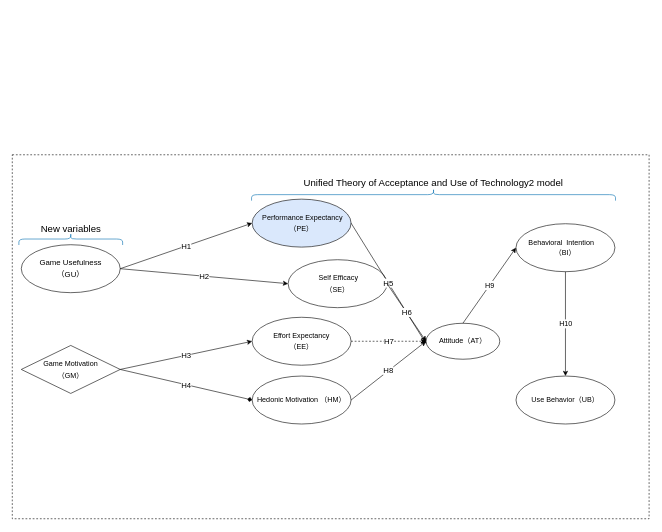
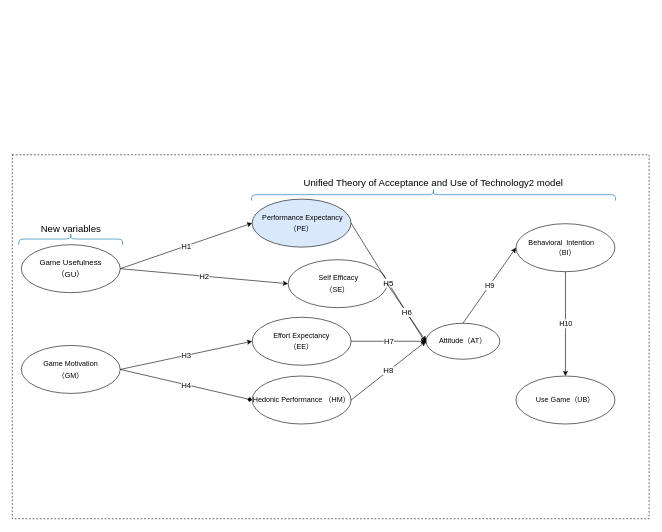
  <mxCell id="0" />
  <mxCell id="1" parent="0" />
  <mxCell id="2" value="" style="rounded=0;whiteSpace=wrap;html=1;fontSize=15;dashed=1;" parent="1" vertex="1"><mxGeometry x="20" y="257" width="1062" height="607" as="geometry" /></mxCell>
  <mxCell id="3" value="&lt;p style=&quot;line-height: 140%&quot;&gt;&lt;span style=&quot;font-size: 13px&quot;&gt;Game Usefulness&lt;/span&gt;&lt;br style=&quot;font-size: 13px&quot;&gt;&lt;span style=&quot;font-size: 13px&quot;&gt;（GU）&lt;/span&gt;&lt;/p&gt;" style="ellipse;whiteSpace=wrap;html=1;spacingBottom=0;fontSize=13;fontStyle=0;" parent="1" vertex="1"><mxGeometry x="35" y="407" width="165" height="80" as="geometry" /></mxCell>
- <mxCell id="4" value="&lt;p style=&quot;line-height: 140%&quot;&gt;&lt;span style=&quot;font-size: 12px&quot;&gt;Game Motivation&lt;/span&gt;&lt;br style=&quot;font-size: 12px&quot;&gt;&lt;span style=&quot;font-size: 12px&quot;&gt;（GM）&lt;/span&gt;&lt;br&gt;&lt;/p&gt;" style="rhombus;whiteSpace=wrap;html=1;spacingBottom=0;fontSize=13;fontStyle=0;" parent="1" vertex="1"><mxGeometry x="35" y="575" width="165" height="80" as="geometry" /></mxCell>
+ <mxCell id="4" value="&lt;p style=&quot;line-height: 140%&quot;&gt;&lt;span style=&quot;font-size: 12px&quot;&gt;Game Motivation&lt;/span&gt;&lt;br style=&quot;font-size: 12px&quot;&gt;&lt;span style=&quot;font-size: 12px&quot;&gt;（GM）&lt;/span&gt;&lt;br&gt;&lt;/p&gt;" style="ellipse;whiteSpace=wrap;html=1;spacingBottom=0;fontSize=13;fontStyle=0;" parent="1" vertex="1"><mxGeometry x="35" y="575" width="165" height="80" as="geometry" /></mxCell>
  <mxCell id="5" value="&lt;p style=&quot;line-height: 140%&quot;&gt;&lt;span style=&quot;font-size: 12px&quot;&gt;Attitude（AT）&lt;/span&gt;&lt;br&gt;&lt;/p&gt;" style="ellipse;whiteSpace=wrap;html=1;spacingBottom=0;fontSize=13;fontStyle=0;" parent="1" vertex="1"><mxGeometry x="710" y="538" width="123" height="60" as="geometry" /></mxCell>
  <mxCell id="6" value="&lt;p style=&quot;line-height: 140%&quot;&gt;&lt;span style=&quot;font-size: 12px&quot;&gt;&amp;nbsp;Performance Expectancy（PE）&lt;/span&gt;&lt;br&gt;&lt;/p&gt;" style="ellipse;whiteSpace=wrap;html=1;spacingBottom=0;fontSize=13;fontStyle=0;fillColor=#dae8fc;" parent="1" vertex="1"><mxGeometry x="420" y="331" width="165" height="80" as="geometry" /></mxCell>
  <mxCell id="7" value="&lt;p style=&quot;line-height: 140%&quot;&gt;&lt;span style=&quot;font-size: 12px&quot;&gt;&amp;nbsp;Self Efficacy&lt;/span&gt;&lt;br style=&quot;font-size: 12px&quot;&gt;&lt;span style=&quot;font-size: 12px&quot;&gt;（SE）&lt;/span&gt;&lt;br&gt;&lt;/p&gt;" style="ellipse;whiteSpace=wrap;html=1;spacingBottom=0;fontSize=13;fontStyle=0;" parent="1" vertex="1"><mxGeometry x="480" y="432" width="165" height="80" as="geometry" /></mxCell>
  <mxCell id="8" value="&lt;p style=&quot;line-height: 140%&quot;&gt;&lt;span style=&quot;font-size: 12px&quot;&gt;Effort Expectancy&lt;/span&gt;&lt;br style=&quot;font-size: 12px&quot;&gt;&lt;span style=&quot;font-size: 12px&quot;&gt;（EE）&lt;/span&gt;&lt;br&gt;&lt;/p&gt;" style="ellipse;whiteSpace=wrap;html=1;spacingBottom=0;fontSize=13;fontStyle=0;" parent="1" vertex="1"><mxGeometry x="420" y="528" width="165" height="80" as="geometry" /></mxCell>
- <mxCell id="9" value="&lt;p style=&quot;line-height: 140%&quot;&gt;&lt;span style=&quot;font-size: 12px&quot;&gt;Hedonic Motivation （HM）&lt;/span&gt;&lt;br&gt;&lt;/p&gt;" style="ellipse;whiteSpace=wrap;html=1;spacingBottom=0;fontSize=13;fontStyle=0;" parent="1" vertex="1"><mxGeometry x="420" y="626" width="165" height="80" as="geometry" /></mxCell>
+ <mxCell id="9" value="&lt;p style=&quot;line-height: 140%&quot;&gt;&lt;span style=&quot;font-size: 12px&quot;&gt;Hedonic Performance （HM）&lt;/span&gt;&lt;br&gt;&lt;/p&gt;" style="ellipse;whiteSpace=wrap;html=1;spacingBottom=0;fontSize=13;fontStyle=0;" parent="1" vertex="1"><mxGeometry x="420" y="626" width="165" height="80" as="geometry" /></mxCell>
  <mxCell id="10" value="H1" style="endArrow=classic;html=1;fontSize=13;exitX=1;exitY=0.5;exitDx=0;exitDy=0;entryX=0;entryY=0.5;entryDx=0;entryDy=0;" parent="1" source="3" target="6" edge="1"><mxGeometry width="50" height="50" relative="1" as="geometry"><mxPoint x="330" y="422" as="sourcePoint" /><mxPoint x="380" y="372" as="targetPoint" /></mxGeometry></mxCell>
  <mxCell id="11" value="H2" style="endArrow=classic;html=1;fontSize=13;entryX=0;entryY=0.5;entryDx=0;entryDy=0;exitX=1;exitY=0.5;exitDx=0;exitDy=0;" parent="1" source="3" target="7" edge="1"><mxGeometry width="50" height="50" relative="1" as="geometry"><mxPoint x="250" y="622" as="sourcePoint" /><mxPoint x="300" y="572" as="targetPoint" /></mxGeometry></mxCell>
  <mxCell id="12" value="H3" style="endArrow=classic;html=1;fontSize=13;exitX=1;exitY=0.5;exitDx=0;exitDy=0;entryX=0;entryY=0.5;entryDx=0;entryDy=0;" parent="1" source="4" target="8" edge="1"><mxGeometry width="50" height="50" relative="1" as="geometry"><mxPoint x="300" y="722" as="sourcePoint" /><mxPoint x="350" y="672" as="targetPoint" /></mxGeometry></mxCell>
  <mxCell id="13" value="H4" style="endArrow=diamond;html=1;fontSize=13;exitX=1;exitY=0.5;exitDx=0;exitDy=0;entryX=0;entryY=0.5;entryDx=0;entryDy=0;" parent="1" source="4" target="9" edge="1"><mxGeometry width="50" height="50" relative="1" as="geometry"><mxPoint x="210" y="578" as="sourcePoint" /><mxPoint x="430" y="482" as="targetPoint" /></mxGeometry></mxCell>
- <mxCell id="14" value="H7" style="endArrow=classic;html=1;fontSize=13;exitX=1;exitY=0.5;exitDx=0;exitDy=0;entryX=0;entryY=0.5;entryDx=0;entryDy=0;dashed=1;" parent="1" source="8" target="5" edge="1"><mxGeometry width="50" height="50" relative="1" as="geometry"><mxPoint x="600" y="772" as="sourcePoint" /><mxPoint x="680" y="612" as="targetPoint" /></mxGeometry></mxCell>
+ <mxCell id="14" value="H7" style="endArrow=classic;html=1;fontSize=13;exitX=1;exitY=0.5;exitDx=0;exitDy=0;entryX=0;entryY=0.5;entryDx=0;entryDy=0;" parent="1" source="8" target="5" edge="1"><mxGeometry width="50" height="50" relative="1" as="geometry"><mxPoint x="600" y="772" as="sourcePoint" /><mxPoint x="680" y="612" as="targetPoint" /></mxGeometry></mxCell>
  <mxCell id="15" value="H5" style="endArrow=classic;html=1;fontSize=13;exitX=1;exitY=0.5;exitDx=0;exitDy=0;" parent="1" source="6" edge="1"><mxGeometry width="50" height="50" relative="1" as="geometry"><mxPoint x="595" y="578" as="sourcePoint" /><mxPoint x="710" y="572" as="targetPoint" /></mxGeometry></mxCell>
  <mxCell id="16" value="H6" style="endArrow=classic;html=1;fontSize=13;exitX=1;exitY=0.5;exitDx=0;exitDy=0;entryX=0;entryY=0.5;entryDx=0;entryDy=0;" parent="1" source="7" target="5" edge="1"><mxGeometry width="50" height="50" relative="1" as="geometry"><mxPoint x="595" y="381" as="sourcePoint" /><mxPoint x="740" y="482" as="targetPoint" /></mxGeometry></mxCell>
  <mxCell id="17" value="H8" style="endArrow=classic;html=1;fontSize=13;exitX=1;exitY=0.5;exitDx=0;exitDy=0;entryX=0;entryY=0.5;entryDx=0;entryDy=0;" parent="1" source="9" target="5" edge="1"><mxGeometry width="50" height="50" relative="1" as="geometry"><mxPoint x="595" y="578" as="sourcePoint" /><mxPoint x="660" y="602" as="targetPoint" /></mxGeometry></mxCell>
  <mxCell id="18" value="&lt;p class=&quot;MDPI42tablebody&quot; style=&quot;line-height: normal&quot;&gt;&amp;nbsp;Behavioral&amp;nbsp; Intention&amp;nbsp; &amp;nbsp; &amp;nbsp; （BI）&lt;br&gt;&lt;/p&gt;" style="ellipse;whiteSpace=wrap;html=1;spacingBottom=0;fontSize=12;fontStyle=0;spacing=0;" parent="1" vertex="1"><mxGeometry x="860" y="372" width="165" height="80" as="geometry" /></mxCell>
- <mxCell id="19" value="&lt;p style=&quot;line-height: 140%&quot;&gt;&lt;span style=&quot;font-size: 12px&quot;&gt;Use Behavior（UB）&lt;/span&gt;&lt;br&gt;&lt;/p&gt;" style="ellipse;whiteSpace=wrap;html=1;spacingBottom=0;fontSize=13;fontStyle=0;" parent="1" vertex="1"><mxGeometry x="860" y="626" width="165" height="80" as="geometry" /></mxCell>
+ <mxCell id="19" value="&lt;p style=&quot;line-height: 140%&quot;&gt;&lt;span style=&quot;font-size: 12px&quot;&gt;Use Game（UB）&lt;/span&gt;&lt;br&gt;&lt;/p&gt;" style="ellipse;whiteSpace=wrap;html=1;spacingBottom=0;fontSize=13;fontStyle=0;" parent="1" vertex="1"><mxGeometry x="860" y="626" width="165" height="80" as="geometry" /></mxCell>
  <mxCell id="20" value="H9" style="endArrow=classic;html=1;fontSize=12;exitX=0.5;exitY=0;exitDx=0;exitDy=0;entryX=0;entryY=0.5;entryDx=0;entryDy=0;" parent="1" source="5" target="18" edge="1"><mxGeometry width="50" height="50" relative="1" as="geometry"><mxPoint x="790" y="462" as="sourcePoint" /><mxPoint x="840" y="412" as="targetPoint" /></mxGeometry></mxCell>
  <mxCell id="21" value="H10" style="endArrow=classic;html=1;fontSize=12;exitX=0.5;exitY=1;exitDx=0;exitDy=0;entryX=0.5;entryY=0;entryDx=0;entryDy=0;" parent="1" source="18" target="19" edge="1"><mxGeometry width="50" height="50" relative="1" as="geometry"><mxPoint x="760" y="412" as="sourcePoint" /><mxPoint x="940" y="622" as="targetPoint" /></mxGeometry></mxCell>
  <mxCell id="22" value="" style="shape=curlyBracket;whiteSpace=wrap;html=1;rounded=1;flipH=1;rotation=-90;fillColor=#1ba1e2;strokeColor=#006EAF;fontColor=#ffffff;" parent="1" vertex="1"><mxGeometry x="107.5" y="311" width="20" height="173" as="geometry" /></mxCell>
  <mxCell id="23" value="New variables" style="text;html=1;strokeColor=none;fillColor=none;align=center;verticalAlign=middle;whiteSpace=wrap;rounded=0;fontSize=16;" parent="1" vertex="1"><mxGeometry x="64.75" y="370" width="105.5" height="20" as="geometry" /></mxCell>
  <mxCell id="24" value="" style="shape=curlyBracket;whiteSpace=wrap;html=1;rounded=1;flipH=1;rotation=-90;fillColor=#1ba1e2;strokeColor=#006EAF;fontColor=#ffffff;" parent="1" vertex="1"><mxGeometry x="712.5" y="20" width="20" height="607" as="geometry" /></mxCell>
  <mxCell id="25" value="Unified Theory of Acceptance and Use of Technology2 model" style="text;html=1;strokeColor=none;fillColor=none;align=center;verticalAlign=middle;whiteSpace=wrap;rounded=0;fontSize=16;" parent="1" vertex="1"><mxGeometry x="497" y="293" width="451" height="20" as="geometry" /></mxCell>
